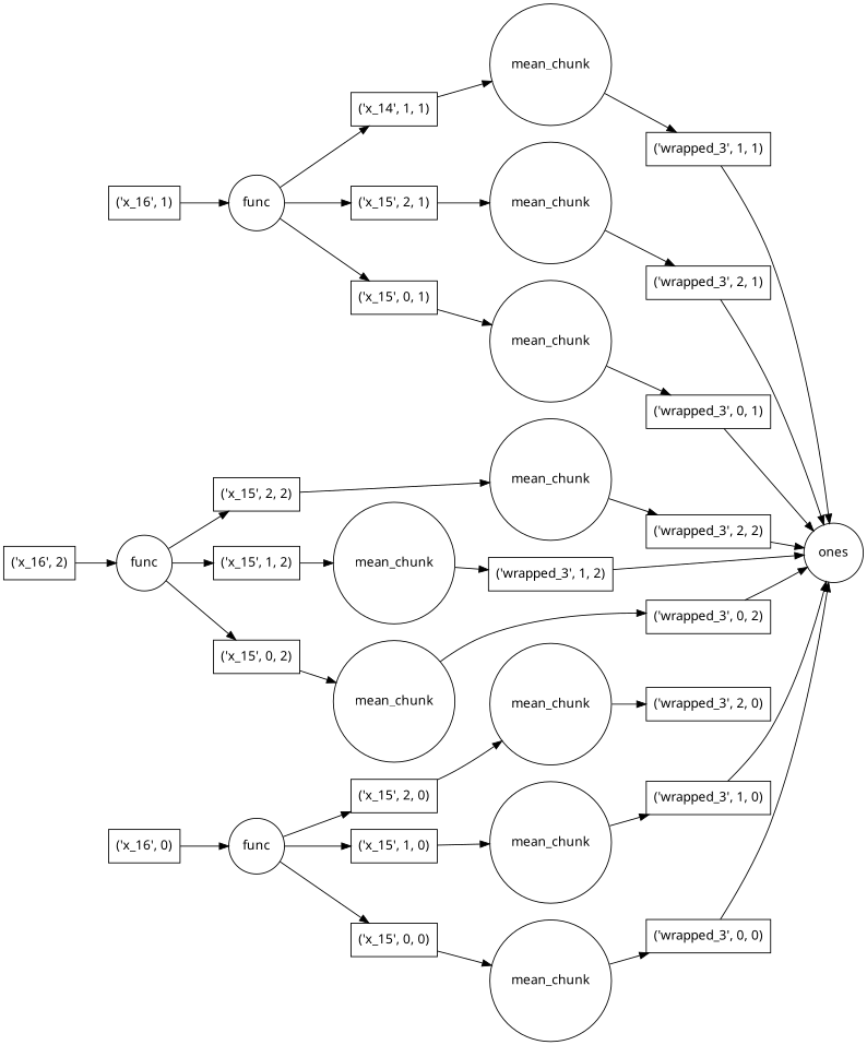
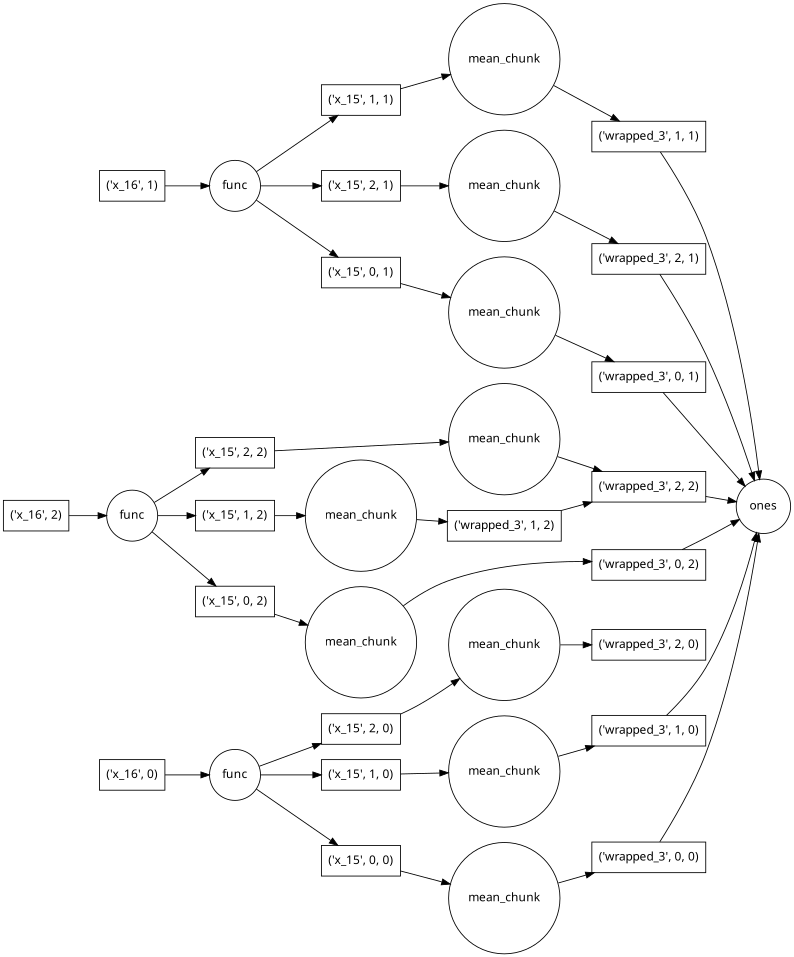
  strict digraph {
    fontname="Noto Sans"
    rankdir=LR
    node [fontname="Noto Sans" shape=box]
    edge [fontname="Noto Sans"]
    n1 [label=mean_chunk shape=circle]
    n2 [label="('wrapped_3', 2, 2)"]
    n3 [label=ones shape=circle]
    n4 [label=mean_chunk shape=circle]
    n5 [label="('wrapped_3', 1, 1)"]
    n6 [label=mean_chunk shape=circle]
    n7 [label="('wrapped_3', 0, 2)"]
    n8 [label="('wrapped_3', 1, 0)"]
    n9 [label=func shape=circle]
-   n10 [label="('x_14', 1, 1)"]
+   n10 [label="('x_15', 1, 1)"]
    n11 [label="('x_15', 2, 1)"]
    n12 [label="('x_15', 0, 1)"]
    n13 [label=mean_chunk shape=circle]
    n14 [label=mean_chunk shape=circle]
    n15 [label=func shape=circle]
    "('x_16', 2)"
    n17 [label="('x_15', 2, 2)"]
    n18 [label="('x_15', 1, 2)"]
    n19 [label="('x_15', 0, 2)"]
    n20 [label="('wrapped_3', 1, 2)"]
    n21 [label="('x_15', 2, 0)"]
    n22 [label=mean_chunk shape=circle]
    n23 [label="('wrapped_3', 2, 0)"]
    n24 [label="('wrapped_3', 2, 1)"]
    n25 [label=mean_chunk shape=circle]
    n26 [label=mean_chunk shape=circle]
    n27 [label="('wrapped_3', 0, 0)"]
    n28 [label="('wrapped_3', 0, 1)"]
    n29 [label="('x_15', 1, 0)"]
    n30 [label=func shape=circle]
    "('x_16', 0)"
    n32 [label="('x_15', 0, 0)"]
    n33 [label=mean_chunk shape=circle]
    "('x_16', 1)"
    n1 -> n2
    n2 -> n3
    n4 -> n5
    n5 -> n3
    n6 -> n7
    n7 -> n3
    n8 -> n3
    n9 -> n10
    n9 -> n11
    n9 -> n12
    n10 -> n4
    n11 -> n13
    n12 -> n14
    n13 -> n24
    n14 -> n28
    n15 -> n17
    n15 -> n18
    n15 -> n19
    "('x_16', 2)" -> n15
    n17 -> n1
    n18 -> n33
    n19 -> n6
-   n20 -> n3
+   n20 -> n2
    n21 -> n22
    n22 -> n23
    n24 -> n3
    n25 -> n8
    n26 -> n27
    n27 -> n3
    n28 -> n3
    n29 -> n25
    n30 -> n21
    n30 -> n29
    n30 -> n32
    "('x_16', 0)" -> n30
    n32 -> n26
    n33 -> n20
    "('x_16', 1)" -> n9
  }
